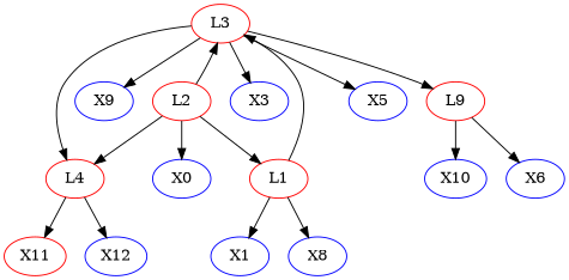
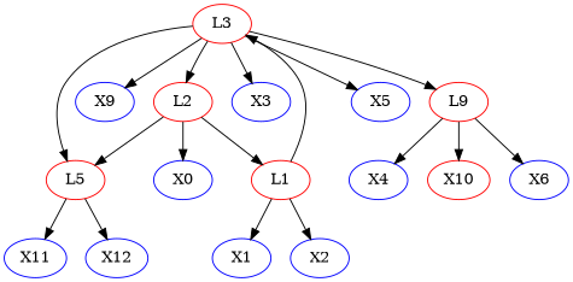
  digraph {
    node [color=blue]
    edge [color=black]
+   X4
    X9
-   X10
+   X10 [color=red]
    L2 [color=red]
-   L5 [color=red label=L4]
+   L5 [color=red]
    L3 [color=red]
    L1 [color=red]
    n8 [label=X0]
    X3
    X1
    n11 [color=red label=L9]
    X6
-   X11 [color=red]
+   X11
    X12
    X5
-   X2 [label=X8]
+   X2
    subgraph sub_1 {
    }
    subgraph sub_2 {
+     X4
      X9
      X10
      L2
      L5
      L3
      L1
      n8
      X3
      X1
      n11
      X6
      X11
      X12
      X5
      X2
    }
    L2 -> L5
-   L2 -> L3
+   L3 -> L2
    L2 -> L1
    L2 -> n8
    L5 -> X11
    L5 -> X12
    L3 -> X9
    L3 -> L5
    L3 -> X3
    L3 -> n11
    L3 -> X5
    L1 -> L3
    L1 -> X1
    L1 -> X2
+   n11 -> X4
    n11 -> X10
    n11 -> X6
  }
